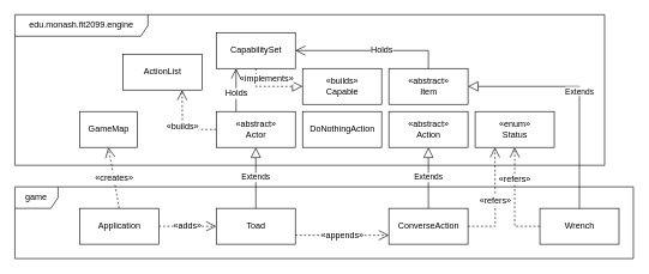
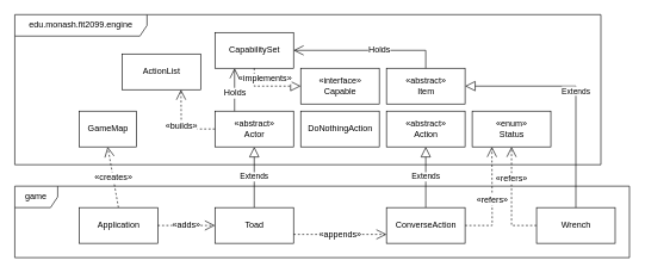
  <mxCell id="0" />
  <mxCell id="1" parent="0" />
  <mxCell id="2" value="game" style="shape=umlFrame;whiteSpace=wrap;html=1;" parent="1" vertex="1"><mxGeometry x="20" y="260" width="860" height="100" as="geometry" /></mxCell>
  <mxCell id="3" value="Extends" style="endArrow=block;endSize=12;html=1;endFill=0;entryX=0.5;entryY=1;entryDx=0;entryDy=0;exitX=0.5;exitY=0;exitDx=0;exitDy=0;" parent="1" source="9" target="16" edge="1"><mxGeometry width="160" relative="1" as="geometry"><mxPoint x="100" y="440" as="sourcePoint" /><mxPoint x="260" y="440" as="targetPoint" /></mxGeometry></mxCell>
  <mxCell id="4" value="Extends" style="endArrow=block;endSize=12;html=1;endFill=0;entryX=0.5;entryY=1;entryDx=0;entryDy=0;rounded=0;" parent="1" source="10" target="17" edge="1"><mxGeometry width="160" relative="1" as="geometry"><mxPoint x="380" y="430" as="sourcePoint" /><mxPoint x="490" y="220" as="targetPoint" /><Array as="points" /></mxGeometry></mxCell>
  <mxCell id="5" value="&lt;span style=&quot;font-size: 12px&quot;&gt;«creates»&lt;/span&gt;" style="endArrow=open;endSize=12;html=1;endFill=0;dashed=1;entryX=0.5;entryY=1;entryDx=0;entryDy=0;exitX=0.5;exitY=0;exitDx=0;exitDy=0;" parent="1" source="11" target="21" edge="1"><mxGeometry width="160" relative="1" as="geometry"><mxPoint x="220" y="365" as="sourcePoint" /><mxPoint x="380" y="365" as="targetPoint" /></mxGeometry></mxCell>
  <mxCell id="6" value="&lt;span style=&quot;font-size: 12px&quot;&gt;«refers»&lt;/span&gt;" style="endArrow=open;endSize=12;html=1;endFill=0;dashed=1;entryX=0.25;entryY=1;entryDx=0;entryDy=0;exitX=1;exitY=0.5;exitDx=0;exitDy=0;rounded=0;" parent="1" source="10" target="25" edge="1"><mxGeometry width="160" relative="1" as="geometry"><mxPoint x="442.5" y="370" as="sourcePoint" /><mxPoint x="615" y="210" as="targetPoint" /><Array as="points"><mxPoint x="688" y="315" /></Array></mxGeometry></mxCell>
  <mxCell id="7" value="Wrench" style="html=1;" parent="1" vertex="1"><mxGeometry x="750" y="290" width="110" height="50" as="geometry" /></mxCell>
  <mxCell id="8" value="Extends" style="endArrow=block;endSize=12;html=1;endFill=0;entryX=1;entryY=0.5;entryDx=0;entryDy=0;exitX=0.5;exitY=0;exitDx=0;exitDy=0;rounded=0;" parent="1" source="7" target="18" edge="1"><mxGeometry width="160" relative="1" as="geometry"><mxPoint x="550" y="247.5" as="sourcePoint" /><mxPoint x="835" y="210" as="targetPoint" /><Array as="points"><mxPoint x="805" y="120" /></Array></mxGeometry></mxCell>
  <mxCell id="9" value="Toad" style="html=1;" parent="1" vertex="1"><mxGeometry x="300" y="290" width="110" height="50" as="geometry" /></mxCell>
  <mxCell id="10" value="ConverseAction" style="html=1;" parent="1" vertex="1"><mxGeometry x="540" y="290" width="110" height="50" as="geometry" /></mxCell>
  <mxCell id="11" value="Application" style="html=1;" parent="1" vertex="1"><mxGeometry x="110" y="290" width="110" height="50" as="geometry" /></mxCell>
  <mxCell id="12" value="&lt;span style=&quot;font-size: 12px&quot;&gt;«adds»&lt;/span&gt;" style="endArrow=open;endSize=12;html=1;endFill=0;exitX=1;exitY=0.5;exitDx=0;exitDy=0;dashed=1;" parent="1" source="11" target="9" edge="1"><mxGeometry width="160" relative="1" as="geometry"><mxPoint x="915" y="340" as="sourcePoint" /><mxPoint x="825" y="190" as="targetPoint" /></mxGeometry></mxCell>
  <mxCell id="13" value="&lt;span style=&quot;font-size: 12px&quot;&gt;«appends»&lt;/span&gt;" style="endArrow=open;endSize=12;html=1;endFill=0;exitX=1;exitY=0.75;exitDx=0;exitDy=0;dashed=1;entryX=0;entryY=0.75;entryDx=0;entryDy=0;" parent="1" source="9" target="10" edge="1"><mxGeometry width="160" relative="1" as="geometry"><mxPoint x="442.5" y="370" as="sourcePoint" /><mxPoint x="605" y="190" as="targetPoint" /></mxGeometry></mxCell>
  <mxCell id="14" value="&lt;span style=&quot;font-size: 12px&quot;&gt;«refers»&lt;/span&gt;" style="endArrow=open;endSize=12;html=1;endFill=0;dashed=1;entryX=0.5;entryY=1;entryDx=0;entryDy=0;exitX=0;exitY=0.5;exitDx=0;exitDy=0;rounded=0;" parent="1" source="7" target="25" edge="1"><mxGeometry x="0.379" width="160" relative="1" as="geometry"><mxPoint x="670" y="325" as="sourcePoint" /><mxPoint x="697.5" y="215" as="targetPoint" /><Array as="points"><mxPoint x="715" y="315" /></Array><mxPoint as="offset" /></mxGeometry></mxCell>
  <mxCell id="15" value="edu.monash.fit2099.engine" style="shape=umlFrame;whiteSpace=wrap;html=1;width=185;height=30;" parent="1" vertex="1"><mxGeometry x="20" y="20" width="820" height="210" as="geometry" /></mxCell>
  <mxCell id="16" value="&lt;span&gt;«abstract»&lt;/span&gt;&lt;br&gt;Actor" style="html=1;" parent="1" vertex="1"><mxGeometry x="300" y="155" width="110" height="50" as="geometry" /></mxCell>
  <mxCell id="17" value="«abstract»&lt;br&gt;Action" style="html=1;" parent="1" vertex="1"><mxGeometry x="540" y="155" width="110" height="50" as="geometry" /></mxCell>
  <mxCell id="18" value="«abstract»&lt;br&gt;Item" style="html=1;" parent="1" vertex="1"><mxGeometry x="540" y="95" width="110" height="50" as="geometry" /></mxCell>
  <mxCell id="19" value="CapabilitySet" style="html=1;" parent="1" vertex="1"><mxGeometry x="300" y="45" width="110" height="50" as="geometry" /></mxCell>
  <mxCell id="20" value="DoNothingAction" style="html=1;" parent="1" vertex="1"><mxGeometry x="420" y="155" width="110" height="50" as="geometry" /></mxCell>
  <mxCell id="21" value="GameMap" style="html=1;" parent="1" vertex="1"><mxGeometry x="110" y="155" width="80" height="50" as="geometry" /></mxCell>
- <mxCell id="22" value="&lt;span&gt;«builds»&lt;/span&gt;&lt;br&gt;Capable" style="html=1;" parent="1" vertex="1"><mxGeometry x="420" y="95" width="110" height="50" as="geometry" /></mxCell>
+ <mxCell id="22" value="&lt;span&gt;«interface»&lt;/span&gt;&lt;br&gt;Capable" style="html=1;" parent="1" vertex="1"><mxGeometry x="420" y="95" width="110" height="50" as="geometry" /></mxCell>
  <mxCell id="23" value="&lt;span style=&quot;font-size: 12px&quot;&gt;«implements»&lt;/span&gt;" style="endArrow=block;endSize=12;html=1;endFill=0;dashed=1;entryX=0;entryY=0.5;entryDx=0;entryDy=0;rounded=0;exitX=0.5;exitY=1;exitDx=0;exitDy=0;" parent="1" source="19" target="22" edge="1"><mxGeometry x="-0.111" y="10" width="160" relative="1" as="geometry"><mxPoint x="410" y="70" as="sourcePoint" /><mxPoint x="705" y="195" as="targetPoint" /><Array as="points"><mxPoint x="355" y="120" /></Array><mxPoint as="offset" /></mxGeometry></mxCell>
  <mxCell id="24" value="&lt;span style=&quot;font-size: 12px&quot;&gt;Holds&lt;br&gt;&lt;/span&gt;" style="endArrow=open;endSize=12;html=1;endFill=0;entryX=0.25;entryY=1;entryDx=0;entryDy=0;exitX=0.25;exitY=0;exitDx=0;exitDy=0;" parent="1" source="16" target="19" edge="1"><mxGeometry x="-0.167" width="160" relative="1" as="geometry"><mxPoint x="165" y="325" as="sourcePoint" /><mxPoint x="165" y="185" as="targetPoint" /><mxPoint as="offset" /></mxGeometry></mxCell>
  <mxCell id="25" value="«enum»&lt;br&gt;Status" style="html=1;" parent="1" vertex="1"><mxGeometry x="660" y="155" width="110" height="50" as="geometry" /></mxCell>
  <mxCell id="26" value="ActionList" style="html=1;" parent="1" vertex="1"><mxGeometry x="170" y="75" width="110" height="50" as="geometry" /></mxCell>
  <mxCell id="27" value="&lt;span style=&quot;font-size: 12px&quot;&gt;«builds»&lt;/span&gt;" style="endArrow=open;endSize=12;html=1;endFill=0;exitX=0;exitY=0.5;exitDx=0;exitDy=0;dashed=1;entryX=0.75;entryY=1;entryDx=0;entryDy=0;rounded=0;" parent="1" source="16" target="26" edge="1"><mxGeometry width="160" relative="1" as="geometry"><mxPoint x="387.5" y="355" as="sourcePoint" /><mxPoint x="165" y="95" as="targetPoint" /><Array as="points"><mxPoint x="253" y="180" /></Array></mxGeometry></mxCell>
  <mxCell id="28" value="&lt;span style=&quot;font-size: 12px&quot;&gt;Holds&lt;br&gt;&lt;/span&gt;" style="endArrow=open;endSize=12;html=1;endFill=0;entryX=1;entryY=0.5;entryDx=0;entryDy=0;exitX=0.5;exitY=0;exitDx=0;exitDy=0;rounded=0;" parent="1" source="18" target="19" edge="1"><mxGeometry x="-0.143" width="160" relative="1" as="geometry"><mxPoint x="337.5" y="165" as="sourcePoint" /><mxPoint x="337.5" y="105" as="targetPoint" /><mxPoint as="offset" /><Array as="points"><mxPoint x="595" y="70" /></Array></mxGeometry></mxCell>
